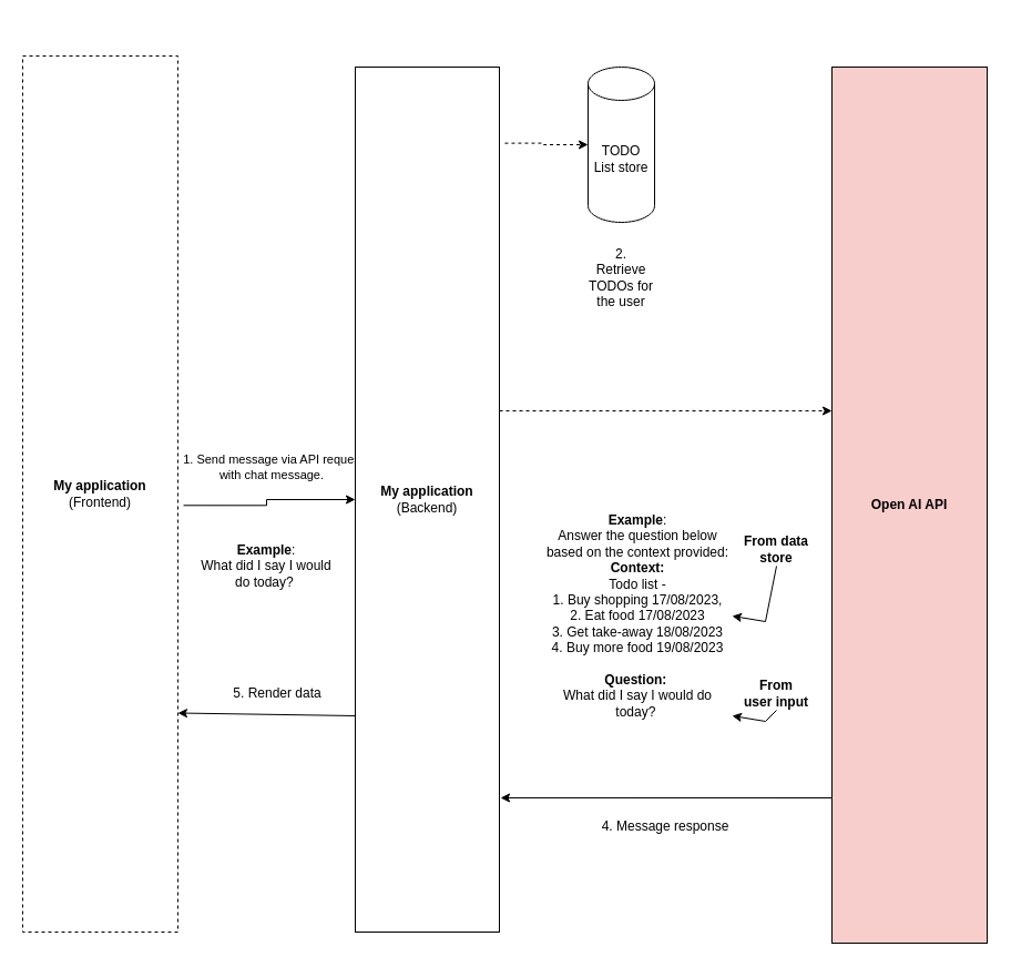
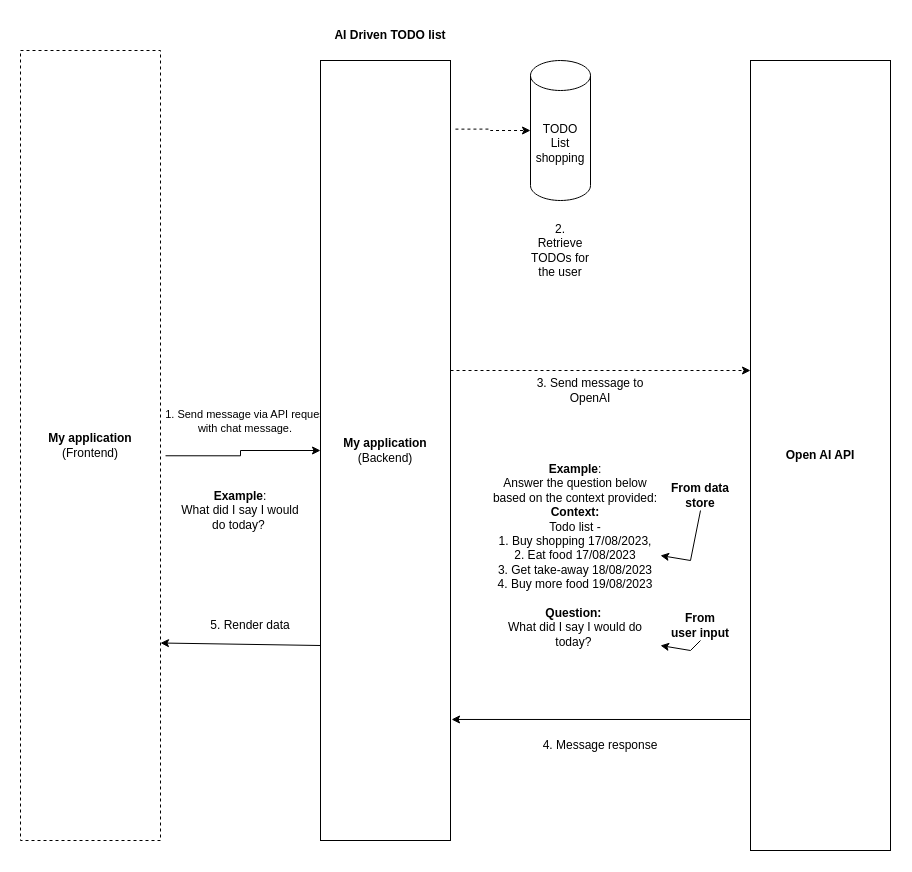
  <mxCell id="0" />
  <mxCell id="1" parent="0" />
  <mxCell id="2" style="edgeStyle=orthogonalEdgeStyle;rounded=0;orthogonalLoop=1;jettySize=auto;html=1;entryX=0;entryY=0.5;entryDx=0;entryDy=0;exitX=1.036;exitY=0.513;exitDx=0;exitDy=0;exitPerimeter=0;" edge="1" parent="1" source="4" target="7"><mxGeometry relative="1" as="geometry" /></mxCell>
  <mxCell id="3" value="1. Send message via API request &lt;br&gt;with chat message.&amp;nbsp;" style="edgeLabel;html=1;align=center;verticalAlign=middle;resizable=0;points=[];" vertex="1" connectable="0" parent="2"><mxGeometry x="-0.35" y="3" relative="1" as="geometry"><mxPoint x="28" y="-32" as="offset" /></mxGeometry></mxCell>
  <mxCell id="4" value="&lt;b&gt;My application &lt;/b&gt;&lt;br&gt;(Frontend)" style="rounded=0;whiteSpace=wrap;html=1;dashed=1;" vertex="1" parent="1"><mxGeometry x="20" y="50" width="140" height="790" as="geometry" /></mxCell>
  <mxCell id="5" style="edgeStyle=orthogonalEdgeStyle;rounded=0;orthogonalLoop=1;jettySize=auto;html=1;entryX=0;entryY=0.5;entryDx=0;entryDy=0;entryPerimeter=0;exitX=1.038;exitY=0.088;exitDx=0;exitDy=0;exitPerimeter=0;dashed=1;" edge="1" parent="1" source="7" target="11"><mxGeometry relative="1" as="geometry" /></mxCell>
  <mxCell id="6" style="edgeStyle=orthogonalEdgeStyle;rounded=0;orthogonalLoop=1;jettySize=auto;html=1;dashed=1;" edge="1" parent="1" source="7" target="8"><mxGeometry relative="1" as="geometry"><Array as="points"><mxPoint x="540" y="370" /><mxPoint x="540" y="370" /></Array></mxGeometry></mxCell>
  <mxCell id="7" value="&lt;b&gt;My application &lt;/b&gt;&lt;br&gt;(Backend)" style="rounded=0;whiteSpace=wrap;html=1;" vertex="1" parent="1"><mxGeometry x="320" y="60" width="130" height="780" as="geometry" /></mxCell>
- <mxCell id="8" value="&lt;b&gt;Open AI API&lt;/b&gt;" style="rounded=0;whiteSpace=wrap;html=1;fillColor=#f8cecc;" vertex="1" parent="1"><mxGeometry x="750" y="60" width="140" height="790" as="geometry" /></mxCell>
+ <mxCell id="8" value="&lt;b&gt;Open AI API&lt;/b&gt;" style="rounded=0;whiteSpace=wrap;html=1;" vertex="1" parent="1"><mxGeometry x="750" y="60" width="140" height="790" as="geometry" /></mxCell>
  <mxCell id="9" value="&lt;b&gt;Example&lt;/b&gt;:&lt;br&gt;What did I say I would do today?&amp;nbsp;" style="text;html=1;strokeColor=none;fillColor=none;align=center;verticalAlign=middle;whiteSpace=wrap;rounded=0;" vertex="1" parent="1"><mxGeometry x="180" y="450" width="120" height="120" as="geometry" /></mxCell>
- <mxCell id="11" value="TODO &lt;br&gt;List store" style="shape=cylinder3;whiteSpace=wrap;html=1;boundedLbl=1;backgroundOutline=1;size=15;" vertex="1" parent="1"><mxGeometry x="530" y="60" width="60" height="140" as="geometry" /></mxCell>
+ <mxCell id="10" value="&lt;b&gt;AI Driven TODO list&lt;/b&gt;" style="text;html=1;strokeColor=none;fillColor=none;align=center;verticalAlign=middle;whiteSpace=wrap;rounded=0;" vertex="1" parent="1"><mxGeometry x="270" y="20" width="240" height="30" as="geometry" /></mxCell>
+ <mxCell id="11" value="TODO &lt;br&gt;List shopping" style="shape=cylinder3;whiteSpace=wrap;html=1;boundedLbl=1;backgroundOutline=1;size=15;" vertex="1" parent="1"><mxGeometry x="530" y="60" width="60" height="140" as="geometry" /></mxCell>
  <mxCell id="12" value="2. Retrieve TODOs for the user" style="text;html=1;strokeColor=none;fillColor=none;align=center;verticalAlign=middle;whiteSpace=wrap;rounded=0;" vertex="1" parent="1"><mxGeometry x="530" y="210" width="60" height="80" as="geometry" /></mxCell>
+ <mxCell id="13" value="3. Send message to OpenAI" style="text;html=1;strokeColor=none;fillColor=none;align=center;verticalAlign=middle;whiteSpace=wrap;rounded=0;" vertex="1" parent="1"><mxGeometry x="530" y="375" width="120" height="30" as="geometry" /></mxCell>
  <mxCell id="14" value="&lt;b&gt;Example&lt;/b&gt;:&lt;br&gt;Answer the question below based on the context provided:&lt;br&gt;&lt;b&gt;Context:&lt;br&gt;&lt;/b&gt;Todo list - &lt;br&gt;1. Buy shopping 17/08/2023, &lt;br&gt;2. Eat food 17/08/2023&lt;br&gt;3. Get take-away 18/08/2023&lt;br&gt;4. Buy more food 19/08/2023&lt;br&gt;&lt;br&gt;&lt;b&gt;Question:&lt;/b&gt;&amp;nbsp;&lt;br&gt;What did I say I would do today?&amp;nbsp;" style="text;html=1;strokeColor=none;fillColor=none;align=center;verticalAlign=middle;whiteSpace=wrap;rounded=0;" vertex="1" parent="1"><mxGeometry x="490" y="450" width="170" height="210" as="geometry" /></mxCell>
  <mxCell id="15" value="" style="endArrow=classic;html=1;rounded=0;entryX=1;entryY=0.5;entryDx=0;entryDy=0;exitX=0.5;exitY=1;exitDx=0;exitDy=0;" edge="1" parent="1" source="16" target="14"><mxGeometry width="50" height="50" relative="1" as="geometry"><mxPoint x="700" y="560" as="sourcePoint" /><mxPoint x="710" y="570" as="targetPoint" /><Array as="points"><mxPoint x="690" y="560" /></Array></mxGeometry></mxCell>
  <mxCell id="16" value="&lt;b&gt;From data store&lt;/b&gt;" style="text;html=1;strokeColor=none;fillColor=none;align=center;verticalAlign=middle;whiteSpace=wrap;rounded=0;" vertex="1" parent="1"><mxGeometry x="670" y="480" width="60" height="30" as="geometry" /></mxCell>
  <mxCell id="17" value="" style="endArrow=classic;html=1;rounded=0;entryX=1;entryY=0.5;entryDx=0;entryDy=0;exitX=0.5;exitY=1;exitDx=0;exitDy=0;" edge="1" parent="1" source="18"><mxGeometry width="50" height="50" relative="1" as="geometry"><mxPoint x="700" y="650" as="sourcePoint" /><mxPoint x="660" y="645" as="targetPoint" /><Array as="points"><mxPoint x="690" y="650" /></Array></mxGeometry></mxCell>
  <mxCell id="18" value="&lt;b&gt;From user input&lt;/b&gt;" style="text;html=1;strokeColor=none;fillColor=none;align=center;verticalAlign=middle;whiteSpace=wrap;rounded=0;" vertex="1" parent="1"><mxGeometry x="670" y="610" width="60" height="30" as="geometry" /></mxCell>
  <mxCell id="19" style="edgeStyle=orthogonalEdgeStyle;rounded=0;orthogonalLoop=1;jettySize=auto;html=1;exitX=0;exitY=0.823;exitDx=0;exitDy=0;exitPerimeter=0;entryX=1.008;entryY=0.885;entryDx=0;entryDy=0;entryPerimeter=0;" edge="1" parent="1"><mxGeometry relative="1" as="geometry"><mxPoint x="750" y="670" as="sourcePoint" /><mxPoint x="451.04" y="718.98" as="targetPoint" /><Array as="points"><mxPoint x="750" y="718.83" /></Array></mxGeometry></mxCell>
  <mxCell id="20" value="4. Message response" style="text;html=1;strokeColor=none;fillColor=none;align=center;verticalAlign=middle;whiteSpace=wrap;rounded=0;" vertex="1" parent="1"><mxGeometry x="540" y="730" width="120" height="30" as="geometry" /></mxCell>
  <mxCell id="21" value="5. Render data" style="text;html=1;strokeColor=none;fillColor=none;align=center;verticalAlign=middle;whiteSpace=wrap;rounded=0;" vertex="1" parent="1"><mxGeometry x="190" y="610" width="120" height="30" as="geometry" /></mxCell>
  <mxCell id="22" value="" style="endArrow=classic;html=1;rounded=0;exitX=0;exitY=0.75;exitDx=0;exitDy=0;entryX=1;entryY=0.75;entryDx=0;entryDy=0;" edge="1" parent="1" source="7" target="4"><mxGeometry width="50" height="50" relative="1" as="geometry"><mxPoint x="220" y="690" as="sourcePoint" /><mxPoint x="270" y="640" as="targetPoint" /></mxGeometry></mxCell>
